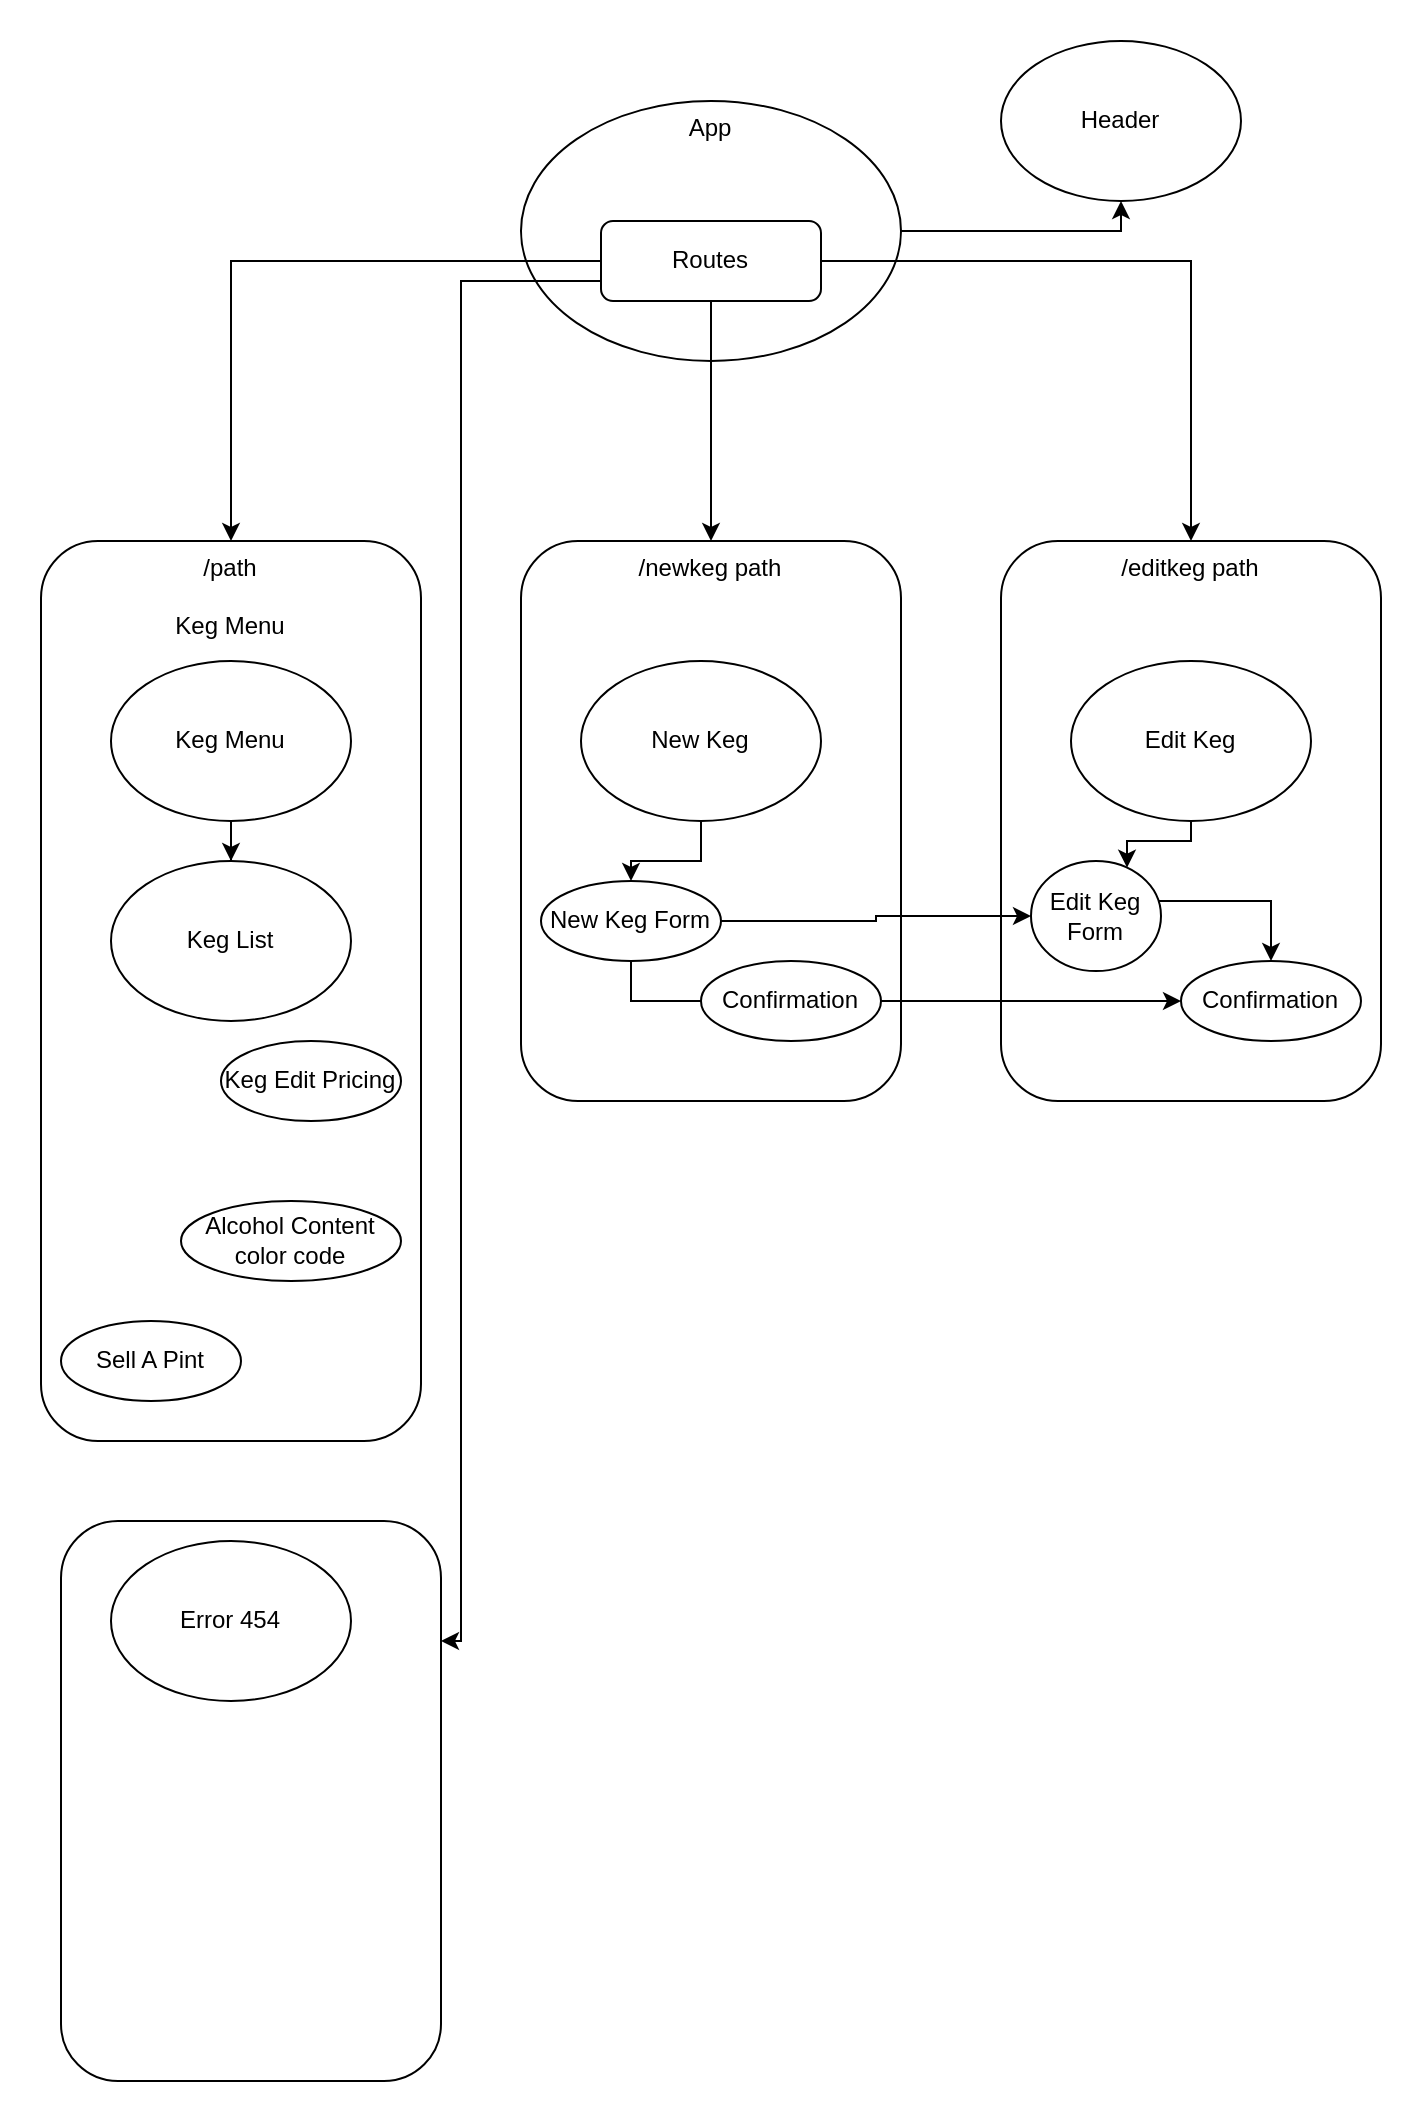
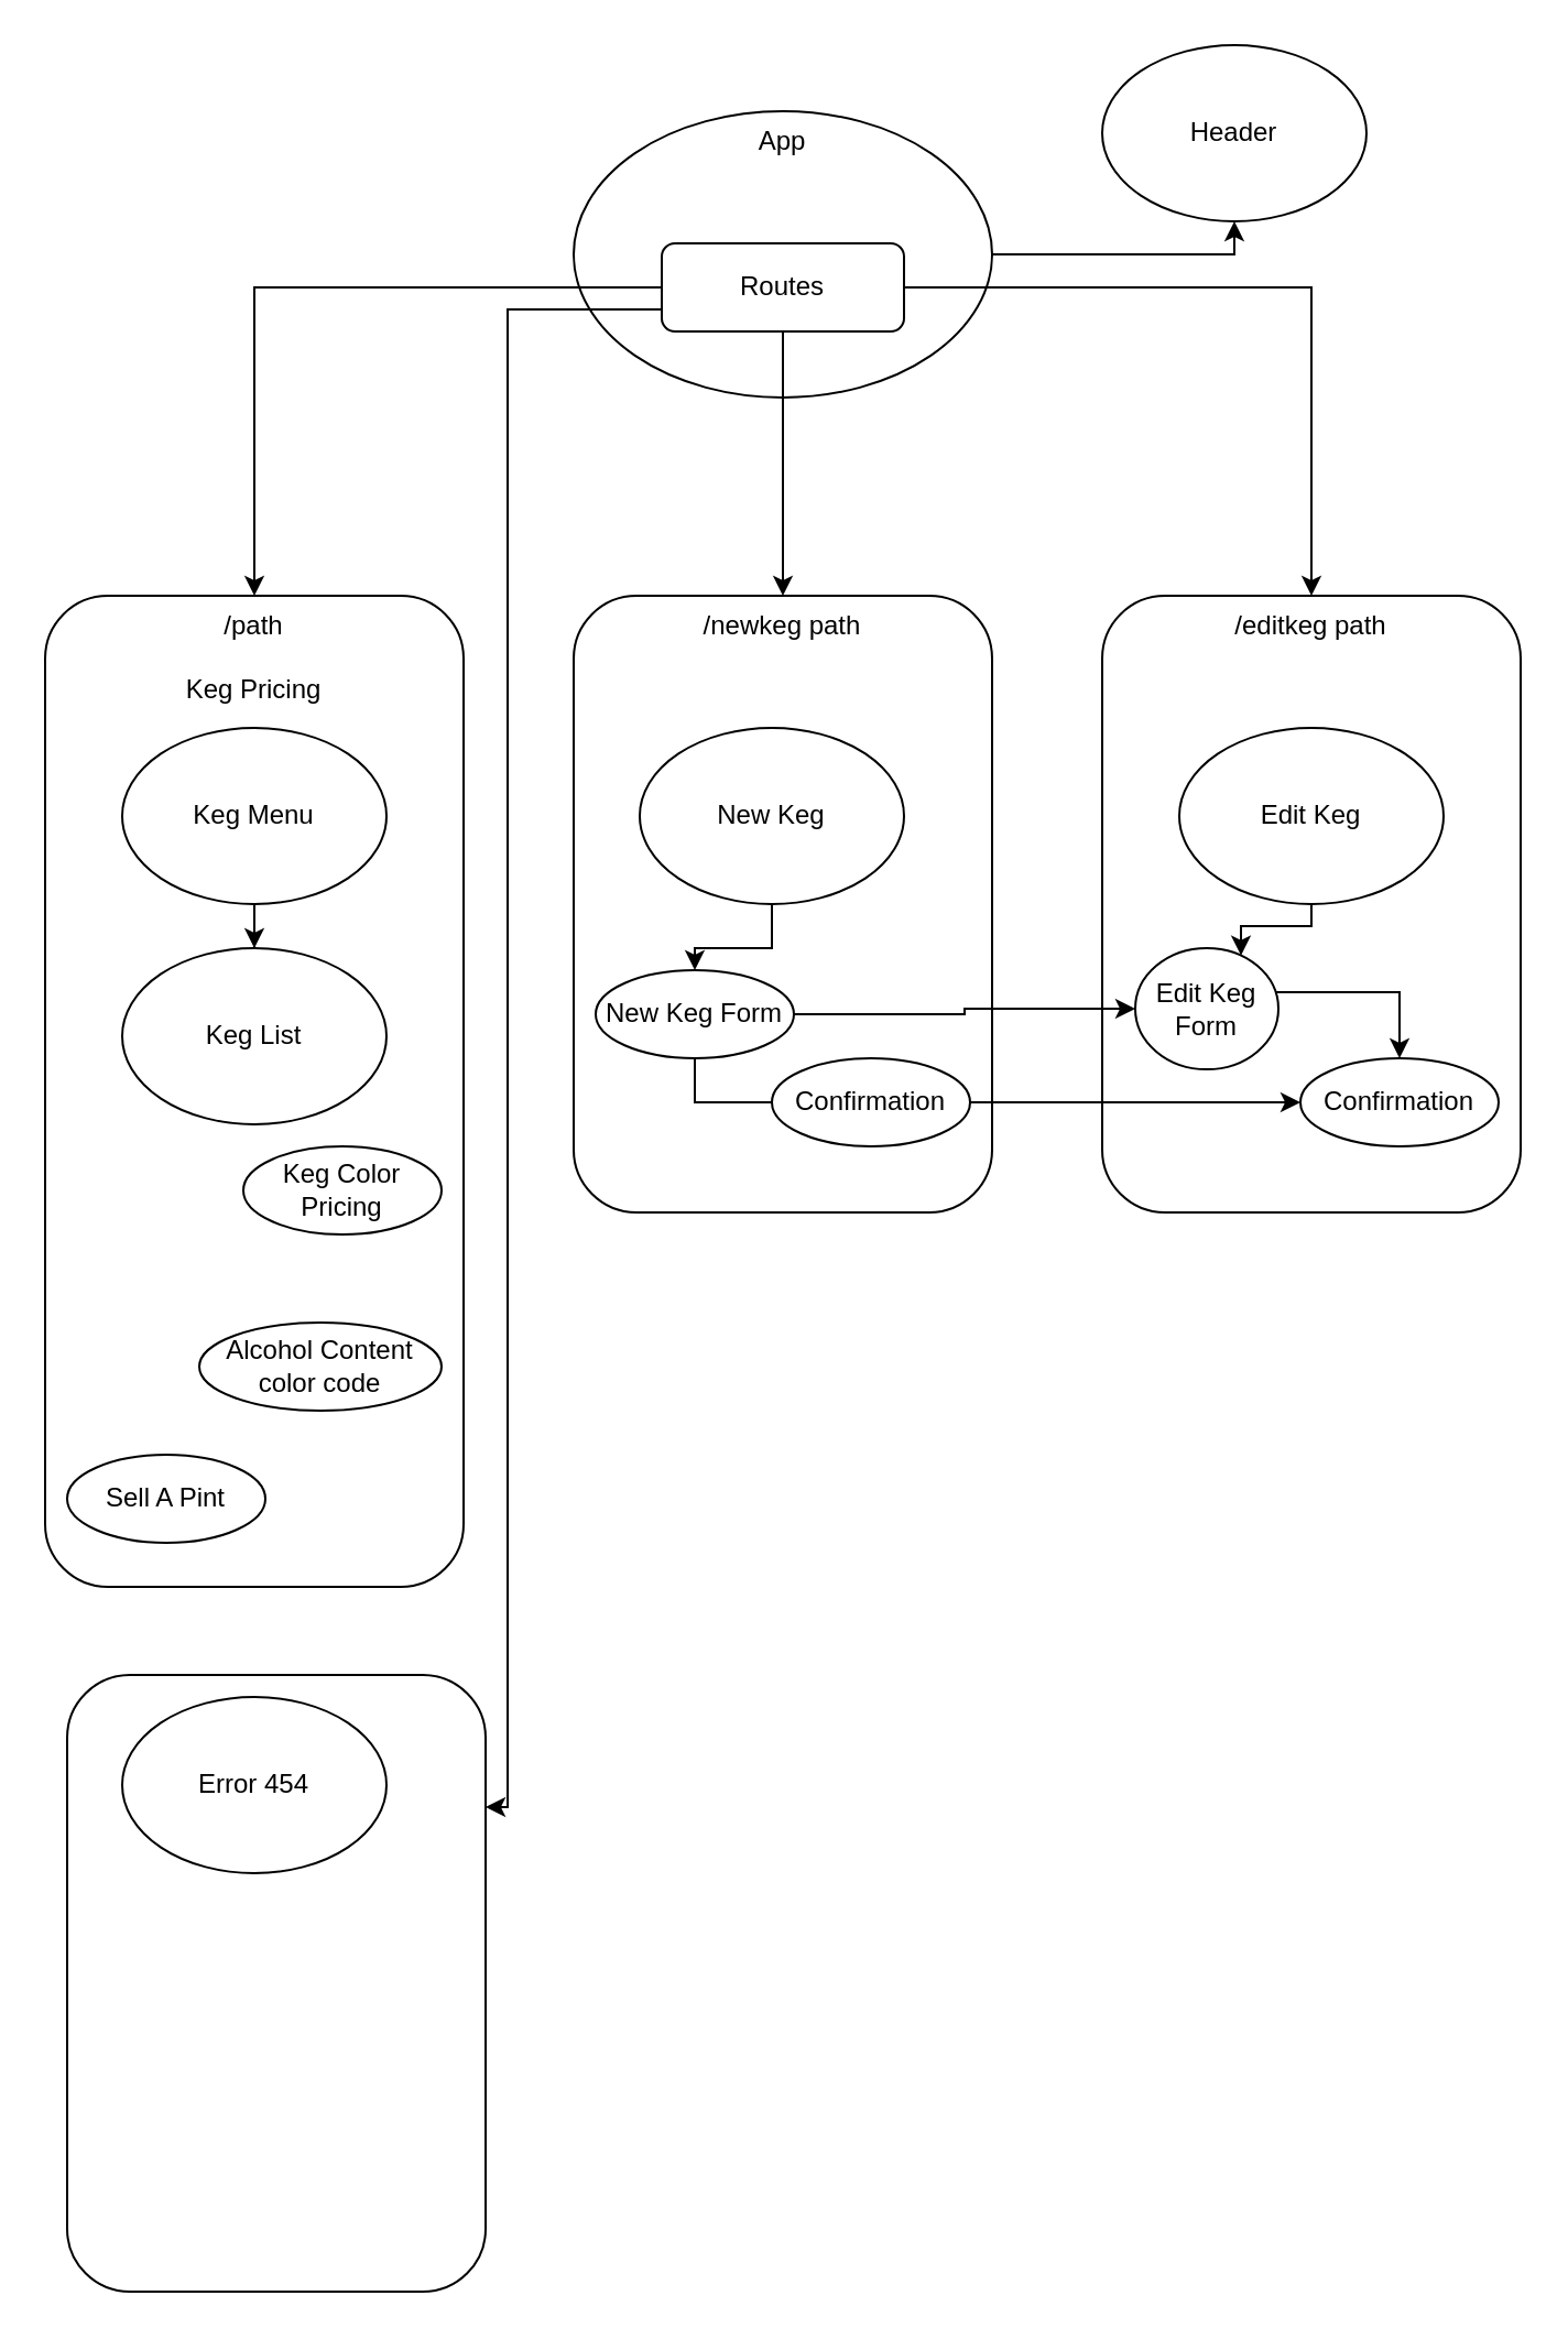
  <mxCell id="0" />
  <mxCell id="1" parent="0" />
  <mxCell id="2" value="Header" style="ellipse;whiteSpace=wrap;html=1;" vertex="1" parent="1"><mxGeometry x="500" y="20" width="120" height="80" as="geometry" /></mxCell>
  <mxCell id="3" style="edgeStyle=orthogonalEdgeStyle;rounded=0;orthogonalLoop=1;jettySize=auto;html=1;entryX=0.5;entryY=1;entryDx=0;entryDy=0;" edge="1" parent="1" source="4" target="2"><mxGeometry relative="1" as="geometry"><Array as="points"><mxPoint x="560" y="115" /></Array></mxGeometry></mxCell>
  <mxCell id="4" value="App" style="ellipse;whiteSpace=wrap;html=1;verticalAlign=top;" vertex="1" parent="1"><mxGeometry x="260" y="50" width="190" height="130" as="geometry" /></mxCell>
  <mxCell id="5" style="edgeStyle=orthogonalEdgeStyle;rounded=0;orthogonalLoop=1;jettySize=auto;html=1;" edge="1" parent="1" source="9" target="10"><mxGeometry relative="1" as="geometry" /></mxCell>
  <mxCell id="6" style="edgeStyle=orthogonalEdgeStyle;rounded=0;orthogonalLoop=1;jettySize=auto;html=1;" edge="1" parent="1" source="9" target="11"><mxGeometry relative="1" as="geometry" /></mxCell>
  <mxCell id="7" style="edgeStyle=orthogonalEdgeStyle;rounded=0;orthogonalLoop=1;jettySize=auto;html=1;" edge="1" parent="1" source="9" target="20"><mxGeometry relative="1" as="geometry" /></mxCell>
  <mxCell id="8" style="edgeStyle=orthogonalEdgeStyle;rounded=0;orthogonalLoop=1;jettySize=auto;html=1;" edge="1" parent="1" source="9" target="12"><mxGeometry relative="1" as="geometry"><Array as="points"><mxPoint x="230" y="140" /><mxPoint x="230" y="820" /></Array></mxGeometry></mxCell>
  <mxCell id="9" value="Routes" style="rounded=1;whiteSpace=wrap;html=1;" vertex="1" parent="1"><mxGeometry x="300" y="110" width="110" height="40" as="geometry" /></mxCell>
- <mxCell id="10" value="/path&lt;br&gt;&lt;br&gt;Keg Menu" style="rounded=1;whiteSpace=wrap;html=1;verticalAlign=top;" vertex="1" parent="1"><mxGeometry x="20" y="270" width="190" height="450" as="geometry" /></mxCell>
+ <mxCell id="10" value="/path&lt;br&gt;&lt;br&gt;Keg Pricing" style="rounded=1;whiteSpace=wrap;html=1;verticalAlign=top;" vertex="1" parent="1"><mxGeometry x="20" y="270" width="190" height="450" as="geometry" /></mxCell>
  <mxCell id="11" value="/newkeg path" style="rounded=1;whiteSpace=wrap;html=1;verticalAlign=top;" vertex="1" parent="1"><mxGeometry x="260" y="270" width="190" height="280" as="geometry" /></mxCell>
  <mxCell id="12" value="" style="rounded=1;whiteSpace=wrap;html=1;verticalAlign=top;" vertex="1" parent="1"><mxGeometry x="30" y="760" width="190" height="280" as="geometry" /></mxCell>
  <mxCell id="13" style="edgeStyle=orthogonalEdgeStyle;rounded=0;orthogonalLoop=1;jettySize=auto;html=1;exitX=0.5;exitY=1;exitDx=0;exitDy=0;" edge="1" parent="1" source="4" target="4"><mxGeometry relative="1" as="geometry" /></mxCell>
  <mxCell id="14" style="edgeStyle=orthogonalEdgeStyle;rounded=0;orthogonalLoop=1;jettySize=auto;html=1;exitX=0.5;exitY=1;exitDx=0;exitDy=0;" edge="1" parent="1" source="15" target="16"><mxGeometry relative="1" as="geometry" /></mxCell>
  <mxCell id="15" value="Keg Menu" style="ellipse;whiteSpace=wrap;html=1;" vertex="1" parent="1"><mxGeometry x="55" y="330" width="120" height="80" as="geometry" /></mxCell>
  <mxCell id="16" value="Keg List" style="ellipse;whiteSpace=wrap;html=1;" vertex="1" parent="1"><mxGeometry x="55" y="430" width="120" height="80" as="geometry" /></mxCell>
  <mxCell id="17" style="edgeStyle=orthogonalEdgeStyle;rounded=0;orthogonalLoop=1;jettySize=auto;html=1;exitX=0.5;exitY=1;exitDx=0;exitDy=0;" edge="1" parent="1" source="18" target="23"><mxGeometry relative="1" as="geometry" /></mxCell>
  <mxCell id="18" value="New Keg" style="ellipse;whiteSpace=wrap;html=1;" vertex="1" parent="1"><mxGeometry x="290" y="330" width="120" height="80" as="geometry" /></mxCell>
  <mxCell id="19" value="Error 454" style="ellipse;whiteSpace=wrap;html=1;" vertex="1" parent="1"><mxGeometry x="55" y="770" width="120" height="80" as="geometry" /></mxCell>
  <mxCell id="20" value="/editkeg path" style="rounded=1;whiteSpace=wrap;html=1;verticalAlign=top;" vertex="1" parent="1"><mxGeometry x="500" y="270" width="190" height="280" as="geometry" /></mxCell>
  <mxCell id="21" style="edgeStyle=orthogonalEdgeStyle;rounded=0;orthogonalLoop=1;jettySize=auto;html=1;" edge="1" parent="1" source="23" target="29"><mxGeometry relative="1" as="geometry" /></mxCell>
  <mxCell id="22" style="edgeStyle=orthogonalEdgeStyle;rounded=0;orthogonalLoop=1;jettySize=auto;html=1;entryX=0;entryY=1;entryDx=0;entryDy=0;" edge="1" parent="1" source="23" target="25"><mxGeometry relative="1" as="geometry" /></mxCell>
  <mxCell id="23" value="New Keg Form" style="ellipse;whiteSpace=wrap;html=1;" vertex="1" parent="1"><mxGeometry x="270" y="440" width="90" height="40" as="geometry" /></mxCell>
  <mxCell id="24" style="edgeStyle=orthogonalEdgeStyle;rounded=0;orthogonalLoop=1;jettySize=auto;html=1;" edge="1" parent="1" source="25" target="30"><mxGeometry relative="1" as="geometry" /></mxCell>
  <mxCell id="25" value="Confirmation" style="ellipse;whiteSpace=wrap;html=1;" vertex="1" parent="1"><mxGeometry x="350" y="480" width="90" height="40" as="geometry" /></mxCell>
  <mxCell id="26" style="edgeStyle=orthogonalEdgeStyle;rounded=0;orthogonalLoop=1;jettySize=auto;html=1;" edge="1" parent="1" source="27" target="29"><mxGeometry relative="1" as="geometry"><Array as="points"><mxPoint x="595" y="420" /><mxPoint x="563" y="420" /></Array></mxGeometry></mxCell>
  <mxCell id="27" value="Edit Keg" style="ellipse;whiteSpace=wrap;html=1;" vertex="1" parent="1"><mxGeometry x="535" y="330" width="120" height="80" as="geometry" /></mxCell>
  <mxCell id="28" style="edgeStyle=orthogonalEdgeStyle;rounded=0;orthogonalLoop=1;jettySize=auto;html=1;" edge="1" parent="1" source="29" target="30"><mxGeometry relative="1" as="geometry"><Array as="points"><mxPoint x="635" y="450" /></Array></mxGeometry></mxCell>
  <mxCell id="29" value="Edit Keg Form" style="ellipse;whiteSpace=wrap;html=1;" vertex="1" parent="1"><mxGeometry x="515" y="430" width="65" height="55" as="geometry" /></mxCell>
  <mxCell id="30" value="Confirmation" style="ellipse;whiteSpace=wrap;html=1;" vertex="1" parent="1"><mxGeometry x="590" y="480" width="90" height="40" as="geometry" /></mxCell>
- <mxCell id="31" value="Keg Edit Pricing" style="ellipse;whiteSpace=wrap;html=1;" vertex="1" parent="1"><mxGeometry x="110" y="520" width="90" height="40" as="geometry" /></mxCell>
+ <mxCell id="31" value="Keg Color Pricing" style="ellipse;whiteSpace=wrap;html=1;" vertex="1" parent="1"><mxGeometry x="110" y="520" width="90" height="40" as="geometry" /></mxCell>
  <mxCell id="32" value="Alcohol Content color code" style="ellipse;whiteSpace=wrap;html=1;" vertex="1" parent="1"><mxGeometry x="90" y="600" width="110" height="40" as="geometry" /></mxCell>
  <mxCell id="33" value="Sell A Pint" style="ellipse;whiteSpace=wrap;html=1;" vertex="1" parent="1"><mxGeometry x="30" y="660" width="90" height="40" as="geometry" /></mxCell>
